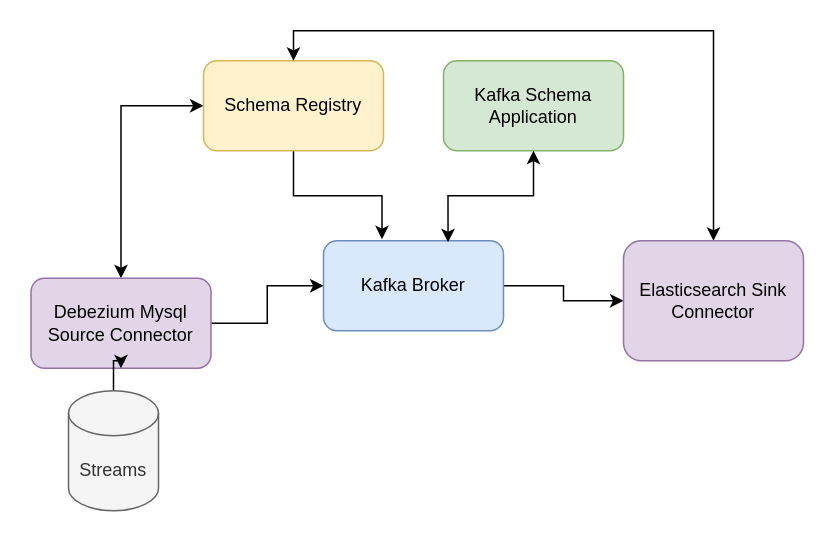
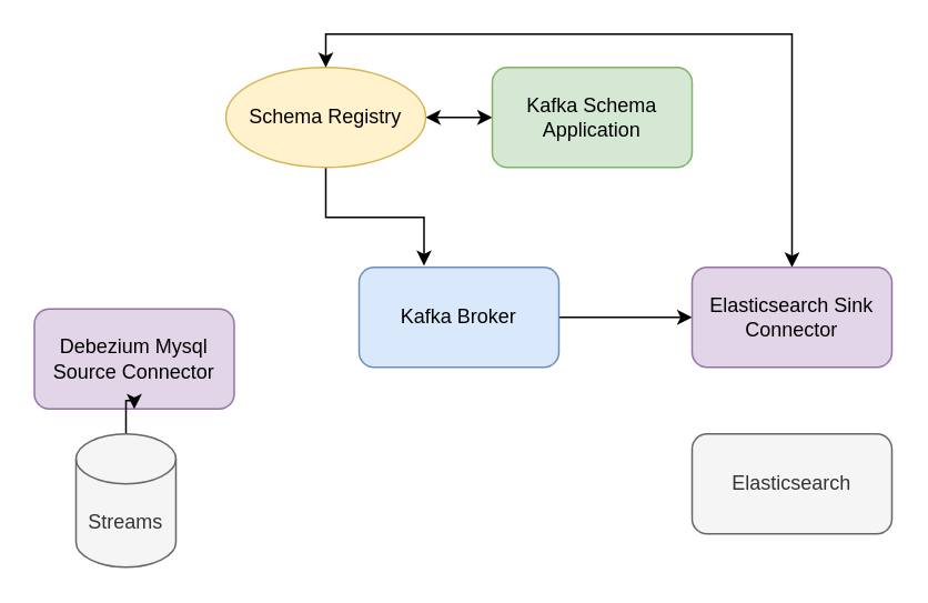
  <mxCell id="0" />
  <mxCell id="1" parent="0" />
- <mxCell id="2" style="edgeStyle=orthogonalEdgeStyle;rounded=0;orthogonalLoop=1;jettySize=auto;html=1;entryX=0;entryY=0.5;entryDx=0;entryDy=0;" edge="1" parent="1" source="4" target="8"><mxGeometry relative="1" as="geometry" /></mxCell>
- <mxCell id="3" style="edgeStyle=orthogonalEdgeStyle;rounded=0;orthogonalLoop=1;jettySize=auto;html=1;entryX=0;entryY=0.5;entryDx=0;entryDy=0;startArrow=classic;startFill=1;" edge="1" parent="1" source="4" target="11"><mxGeometry relative="1" as="geometry" /></mxCell>
  <mxCell id="4" value="Debezium Mysql Source Connector" style="rounded=1;whiteSpace=wrap;html=1;fillColor=#e1d5e7;strokeColor=#9673a6;" vertex="1" parent="1"><mxGeometry x="20" y="185" width="120" height="60" as="geometry" /></mxCell>
  <mxCell id="5" style="edgeStyle=orthogonalEdgeStyle;rounded=0;orthogonalLoop=1;jettySize=auto;html=1;" edge="1" parent="1" source="6" target="4"><mxGeometry relative="1" as="geometry" /></mxCell>
  <mxCell id="6" value="Streams" style="shape=cylinder3;whiteSpace=wrap;html=1;boundedLbl=1;backgroundOutline=1;size=15;fillColor=#f5f5f5;strokeColor=#666666;fontColor=#333333;" vertex="1" parent="1"><mxGeometry x="45" y="260" width="60" height="80" as="geometry" /></mxCell>
  <mxCell id="7" style="edgeStyle=orthogonalEdgeStyle;rounded=0;orthogonalLoop=1;jettySize=auto;html=1;entryX=0;entryY=0.5;entryDx=0;entryDy=0;" edge="1" parent="1" source="8" target="14"><mxGeometry relative="1" as="geometry" /></mxCell>
  <mxCell id="8" value="Kafka Broker" style="rounded=1;whiteSpace=wrap;html=1;fillColor=#dae8fc;strokeColor=#6c8ebf;" vertex="1" parent="1"><mxGeometry x="215" y="160" width="120" height="60" as="geometry" /></mxCell>
+ <mxCell id="9" style="edgeStyle=orthogonalEdgeStyle;rounded=0;orthogonalLoop=1;jettySize=auto;html=1;entryX=0;entryY=0.5;entryDx=0;entryDy=0;startArrow=classic;startFill=1;" edge="1" parent="1" source="11" target="12"><mxGeometry relative="1" as="geometry" /></mxCell>
  <mxCell id="10" style="edgeStyle=orthogonalEdgeStyle;rounded=0;orthogonalLoop=1;jettySize=auto;html=1;entryX=0.325;entryY=-0.017;entryDx=0;entryDy=0;entryPerimeter=0;" edge="1" parent="1" source="11" target="8"><mxGeometry relative="1" as="geometry" /></mxCell>
- <mxCell id="11" value="Schema Registry" style="rounded=1;whiteSpace=wrap;html=1;fillColor=#fff2cc;strokeColor=#d6b656;" vertex="1" parent="1"><mxGeometry x="135" y="40" width="120" height="60" as="geometry" /></mxCell>
+ <mxCell id="11" value="Schema Registry" style="ellipse;whiteSpace=wrap;html=1;fillColor=#fff2cc;strokeColor=#d6b656;" vertex="1" parent="1"><mxGeometry x="135" y="40" width="120" height="60" as="geometry" /></mxCell>
  <mxCell id="12" value="Kafka Schema Application" style="rounded=1;whiteSpace=wrap;html=1;fillColor=#d5e8d4;strokeColor=#82b366;" vertex="1" parent="1"><mxGeometry x="295" y="40" width="120" height="60" as="geometry" /></mxCell>
  <mxCell id="13" style="edgeStyle=orthogonalEdgeStyle;rounded=0;orthogonalLoop=1;jettySize=auto;html=1;entryX=0.5;entryY=0;entryDx=0;entryDy=0;startArrow=classic;startFill=1;" edge="1" parent="1" source="14" target="11"><mxGeometry relative="1" as="geometry"><Array as="points"><mxPoint x="475" y="20" /><mxPoint x="195" y="20" /></Array></mxGeometry></mxCell>
- <mxCell id="14" value="Elasticsearch Sink Connector" style="rounded=1;whiteSpace=wrap;html=1;fillColor=#e1d5e7;strokeColor=#9673a6;" vertex="1" parent="1"><mxGeometry x="415" y="160" width="120" height="80" as="geometry" /></mxCell>
- <mxCell id="16" style="edgeStyle=orthogonalEdgeStyle;rounded=0;orthogonalLoop=1;jettySize=auto;html=1;entryX=0.692;entryY=0.017;entryDx=0;entryDy=0;entryPerimeter=0;startArrow=classic;startFill=1;" edge="1" parent="1" source="12" target="8"><mxGeometry relative="1" as="geometry" /></mxCell>
+ <mxCell id="14" value="Elasticsearch Sink Connector" style="rounded=1;whiteSpace=wrap;html=1;fillColor=#e1d5e7;strokeColor=#9673a6;" vertex="1" parent="1"><mxGeometry x="415" y="160" width="120" height="60" as="geometry" /></mxCell>
+ <mxCell id="15" value="Elasticsearch" style="rounded=1;whiteSpace=wrap;html=1;fillColor=#f5f5f5;strokeColor=#666666;fontColor=#333333;" vertex="1" parent="1"><mxGeometry x="415" y="260" width="120" height="60" as="geometry" /></mxCell>
